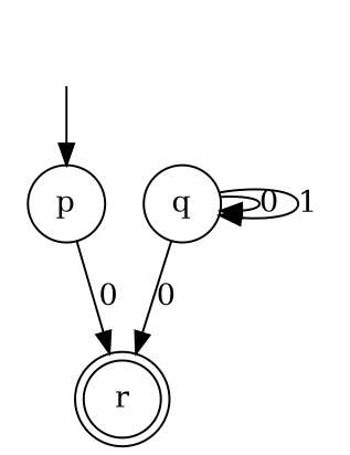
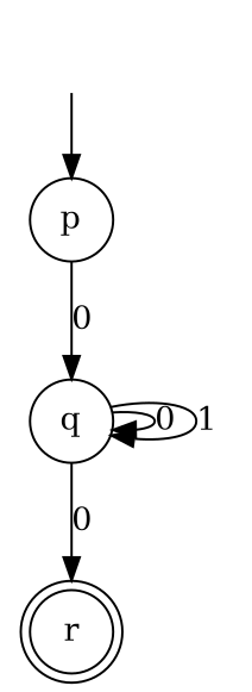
  digraph {
    rankdir=TB
    node [shape=circle]
    r [shape=doublecircle]
    p
    q
    "" [shape=none]
-   p -> r [label=0]
+   p -> q [label=0]
    q -> r [label=0]
    q -> q [label=0]
    q -> q [label=1]
    "" -> p
  }
